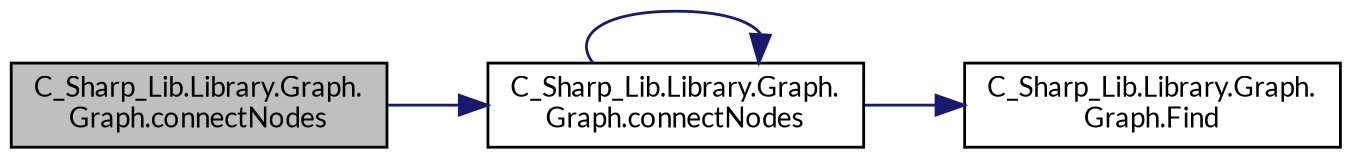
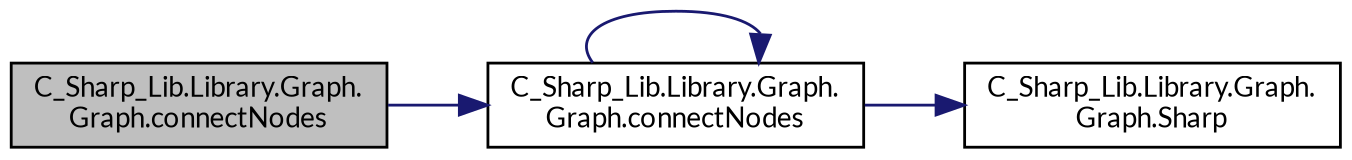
  digraph {
    rankdir=LR
    fontname=Lato
    node [color=black fillcolor=white fontname=Lato fontsize=10 shape=record style=filled]
    edge [color=midnightblue fontname=Lato fontsize=10 labelfontname=Helvetica labelfontsize=10 style=solid]
    n1 [fillcolor=grey75 fontcolor=black height=0.2 label="C_Sharp_Lib.Library.Graph.\lGraph.connectNodes" width=0.4]
    n2 [height=0.2 label="C_Sharp_Lib.Library.Graph.\lGraph.connectNodes" width=0.4]
-   n3 [height=0.2 label="C_Sharp_Lib.Library.Graph.\lGraph.Find" width=0.4]
+   n3 [height=0.2 label="C_Sharp_Lib.Library.Graph.\lGraph.Sharp" width=0.4]
    n1 -> n2
    n2 -> n2
    n2 -> n3
  }
